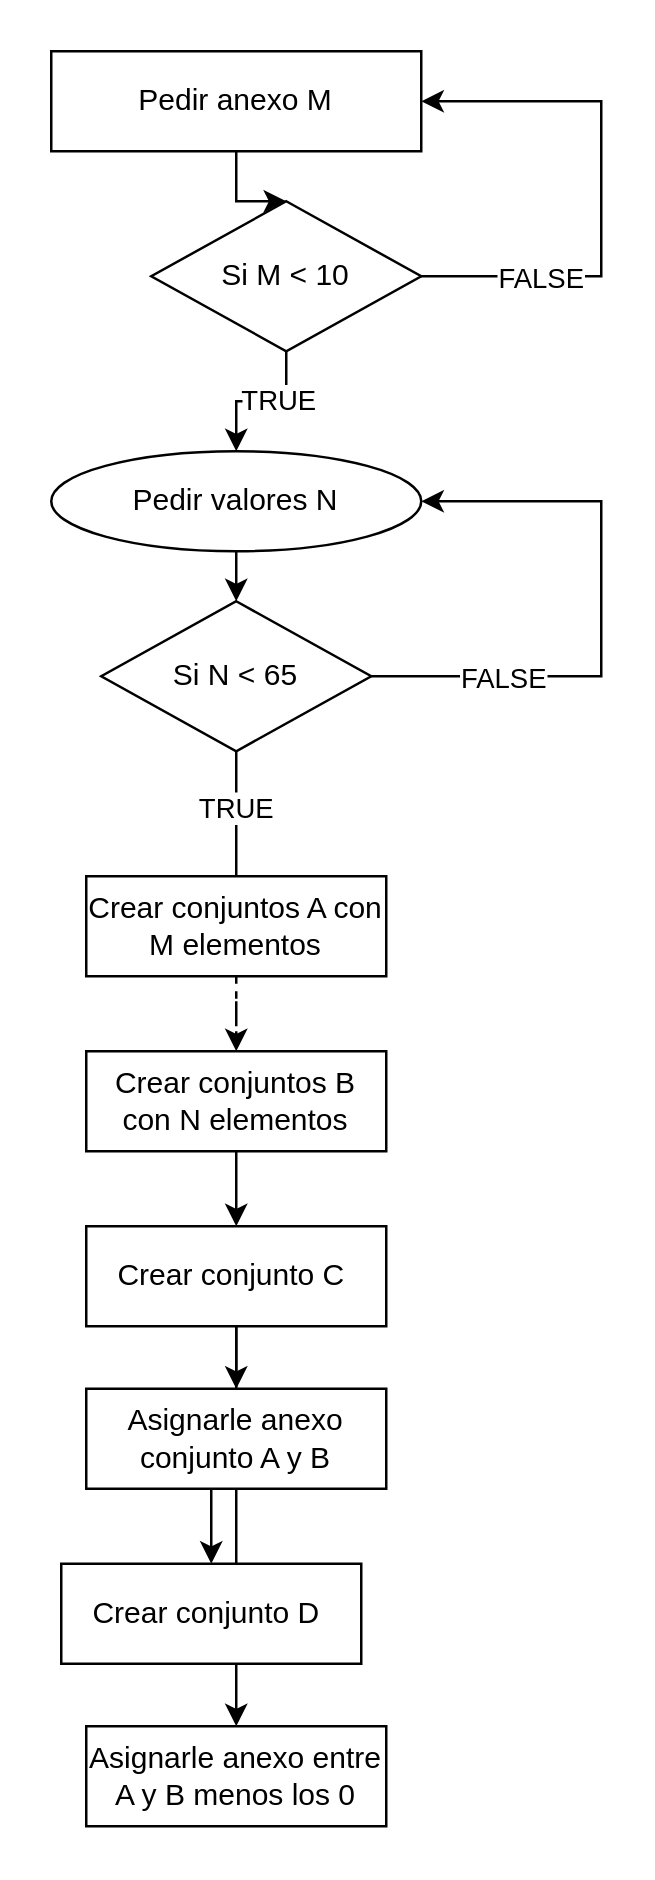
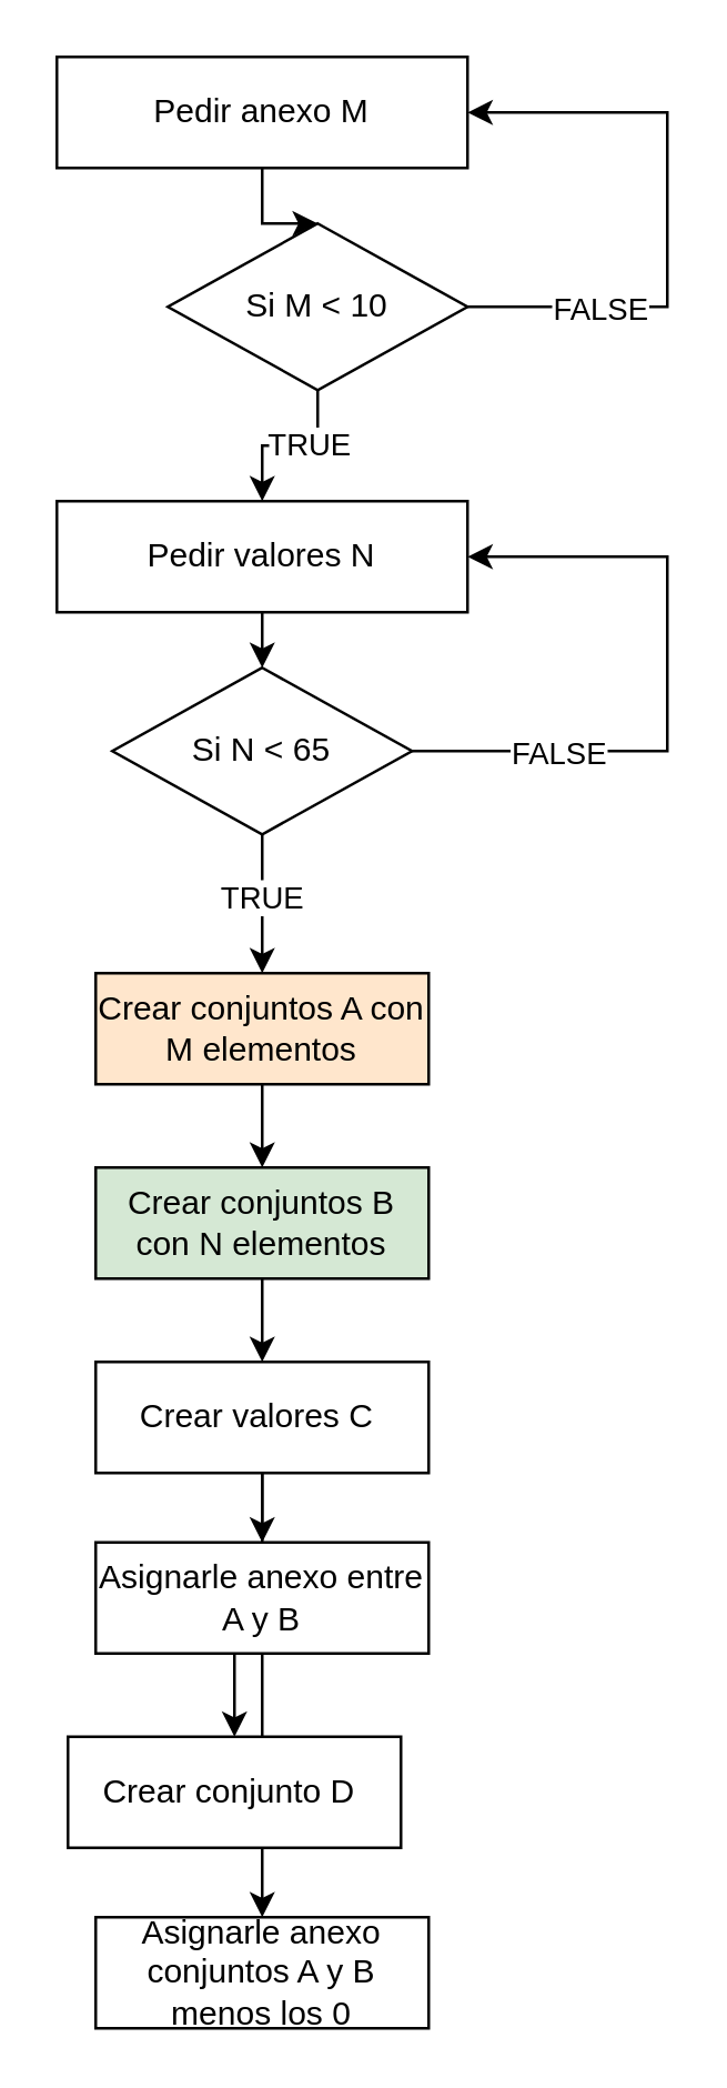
  <mxCell id="0" />
  <mxCell id="1" parent="0" />
  <mxCell id="2" value="" style="edgeStyle=orthogonalEdgeStyle;rounded=0;orthogonalLoop=1;jettySize=auto;html=1;" edge="1" parent="1" source="3" target="8"><mxGeometry relative="1" as="geometry" /></mxCell>
  <mxCell id="3" value="Pedir anexo M" style="whiteSpace=wrap;html=1;" vertex="1" parent="1"><mxGeometry x="20" y="20" width="148" height="40" as="geometry" /></mxCell>
  <mxCell id="4" style="edgeStyle=orthogonalEdgeStyle;rounded=0;orthogonalLoop=1;jettySize=auto;html=1;entryX=1;entryY=0.5;entryDx=0;entryDy=0;" edge="1" parent="1" source="8" target="3"><mxGeometry relative="1" as="geometry"><mxPoint x="240" y="40" as="targetPoint" /><Array as="points"><mxPoint x="240" y="110" /><mxPoint x="240" y="40" /></Array></mxGeometry></mxCell>
  <mxCell id="5" value="FALSE" style="edgeLabel;html=1;align=center;verticalAlign=middle;resizable=0;points=[];" vertex="1" connectable="0" parent="4"><mxGeometry x="-0.558" y="-4" relative="1" as="geometry"><mxPoint y="-4" as="offset" /></mxGeometry></mxCell>
  <mxCell id="6" style="edgeStyle=orthogonalEdgeStyle;rounded=0;orthogonalLoop=1;jettySize=auto;html=1;exitX=0.5;exitY=1;exitDx=0;exitDy=0;entryX=0.5;entryY=0;entryDx=0;entryDy=0;" edge="1" parent="1" source="8" target="10"><mxGeometry relative="1" as="geometry" /></mxCell>
  <mxCell id="7" value="TRUE" style="edgeLabel;html=1;align=center;verticalAlign=middle;resizable=0;points=[];" vertex="1" connectable="0" parent="6"><mxGeometry x="-0.2" y="-1" relative="1" as="geometry"><mxPoint as="offset" /></mxGeometry></mxCell>
  <mxCell id="8" value="Si M &amp;lt; 10" style="rhombus;whiteSpace=wrap;html=1;" vertex="1" parent="1"><mxGeometry x="60" y="80" width="108" height="60" as="geometry" /></mxCell>
  <mxCell id="9" style="edgeStyle=orthogonalEdgeStyle;rounded=0;orthogonalLoop=1;jettySize=auto;html=1;exitX=0.5;exitY=1;exitDx=0;exitDy=0;entryX=0.5;entryY=0;entryDx=0;entryDy=0;" edge="1" parent="1" source="10" target="15"><mxGeometry relative="1" as="geometry" /></mxCell>
- <mxCell id="10" value="Pedir valores N" style="ellipse;whiteSpace=wrap;html=1;" vertex="1" parent="1"><mxGeometry x="20" y="180" width="148" height="40" as="geometry" /></mxCell>
+ <mxCell id="10" value="Pedir valores N" style="whiteSpace=wrap;html=1;" vertex="1" parent="1"><mxGeometry x="20" y="180" width="148" height="40" as="geometry" /></mxCell>
  <mxCell id="11" style="edgeStyle=orthogonalEdgeStyle;rounded=0;orthogonalLoop=1;jettySize=auto;html=1;exitX=1;exitY=0.5;exitDx=0;exitDy=0;entryX=1;entryY=0.5;entryDx=0;entryDy=0;" edge="1" parent="1" source="15" target="10"><mxGeometry relative="1" as="geometry"><Array as="points"><mxPoint x="240" y="270" /><mxPoint x="240" y="200" /></Array></mxGeometry></mxCell>
  <mxCell id="12" value="FALSE" style="edgeLabel;html=1;align=center;verticalAlign=middle;resizable=0;points=[];" vertex="1" connectable="0" parent="11"><mxGeometry x="-0.615" y="2" relative="1" as="geometry"><mxPoint x="7" y="2" as="offset" /></mxGeometry></mxCell>
- <mxCell id="13" style="edgeStyle=orthogonalEdgeStyle;rounded=0;orthogonalLoop=1;jettySize=auto;html=1;exitX=0.5;exitY=1;exitDx=0;exitDy=0;entryX=0.5;entryY=0;entryDx=0;entryDy=0;endArrow=none;" edge="1" parent="1" source="15" target="17"><mxGeometry relative="1" as="geometry"><mxPoint x="93.833" y="340" as="targetPoint" /></mxGeometry></mxCell>
+ <mxCell id="13" style="edgeStyle=orthogonalEdgeStyle;rounded=0;orthogonalLoop=1;jettySize=auto;html=1;exitX=0.5;exitY=1;exitDx=0;exitDy=0;entryX=0.5;entryY=0;entryDx=0;entryDy=0;" edge="1" parent="1" source="15" target="17"><mxGeometry relative="1" as="geometry"><mxPoint x="93.833" y="340" as="targetPoint" /></mxGeometry></mxCell>
  <mxCell id="14" value="TRUE" style="edgeLabel;html=1;align=center;verticalAlign=middle;resizable=0;points=[];" vertex="1" connectable="0" parent="13"><mxGeometry x="-0.12" y="-1" relative="1" as="geometry"><mxPoint as="offset" /></mxGeometry></mxCell>
  <mxCell id="15" value="Si N &amp;lt; 65" style="rhombus;whiteSpace=wrap;html=1;" vertex="1" parent="1"><mxGeometry x="40" y="240" width="108" height="60" as="geometry" /></mxCell>
- <mxCell id="16" value="" style="edgeStyle=orthogonalEdgeStyle;rounded=0;orthogonalLoop=1;jettySize=auto;html=1;dashed=1;" edge="1" parent="1" source="17" target="19"><mxGeometry relative="1" as="geometry" /></mxCell>
- <mxCell id="17" value="Crear conjuntos A con M elementos" style="rounded=0;whiteSpace=wrap;html=1;" vertex="1" parent="1"><mxGeometry x="34" y="350" width="120" height="40" as="geometry" /></mxCell>
+ <mxCell id="16" value="" style="edgeStyle=orthogonalEdgeStyle;rounded=0;orthogonalLoop=1;jettySize=auto;html=1;" edge="1" parent="1" source="17" target="19"><mxGeometry relative="1" as="geometry" /></mxCell>
+ <mxCell id="17" value="Crear conjuntos A con M elementos" style="rounded=0;whiteSpace=wrap;html=1;fillColor=#ffe6cc;" vertex="1" parent="1"><mxGeometry x="34" y="350" width="120" height="40" as="geometry" /></mxCell>
  <mxCell id="18" value="" style="edgeStyle=orthogonalEdgeStyle;rounded=0;orthogonalLoop=1;jettySize=auto;html=1;" edge="1" parent="1" source="19" target="22"><mxGeometry relative="1" as="geometry" /></mxCell>
- <mxCell id="19" value="Crear conjuntos B con N elementos" style="rounded=0;whiteSpace=wrap;html=1;" vertex="1" parent="1"><mxGeometry x="34" y="420" width="120" height="40" as="geometry" /></mxCell>
+ <mxCell id="19" value="Crear conjuntos B con N elementos" style="rounded=0;whiteSpace=wrap;html=1;fillColor=#d5e8d4;" vertex="1" parent="1"><mxGeometry x="34" y="420" width="120" height="40" as="geometry" /></mxCell>
  <mxCell id="20" value="" style="edgeStyle=orthogonalEdgeStyle;rounded=0;orthogonalLoop=1;jettySize=auto;html=1;" edge="1" parent="1" source="22" target="24"><mxGeometry relative="1" as="geometry" /></mxCell>
  <mxCell id="21" value="" style="edgeStyle=orthogonalEdgeStyle;rounded=0;orthogonalLoop=1;jettySize=auto;html=1;" edge="1" parent="1" source="22" target="25"><mxGeometry relative="1" as="geometry" /></mxCell>
- <mxCell id="22" value="Crear conjunto C&amp;nbsp;" style="rounded=0;whiteSpace=wrap;html=1;" vertex="1" parent="1"><mxGeometry x="34" y="490" width="120" height="40" as="geometry" /></mxCell>
+ <mxCell id="22" value="Crear valores C&amp;nbsp;" style="rounded=0;whiteSpace=wrap;html=1;" vertex="1" parent="1"><mxGeometry x="34" y="490" width="120" height="40" as="geometry" /></mxCell>
  <mxCell id="23" value="" style="edgeStyle=orthogonalEdgeStyle;rounded=0;orthogonalLoop=1;jettySize=auto;html=1;" edge="1" parent="1" source="24" target="26"><mxGeometry relative="1" as="geometry" /></mxCell>
- <mxCell id="24" value="Asignarle anexo conjunto A y B" style="rounded=0;whiteSpace=wrap;html=1;" vertex="1" parent="1"><mxGeometry x="34" y="555" width="120" height="40" as="geometry" /></mxCell>
+ <mxCell id="24" value="Asignarle anexo entre A y B" style="rounded=0;whiteSpace=wrap;html=1;" vertex="1" parent="1"><mxGeometry x="34" y="555" width="120" height="40" as="geometry" /></mxCell>
  <mxCell id="25" value="Crear conjunto D&amp;nbsp;" style="rounded=0;whiteSpace=wrap;html=1;" vertex="1" parent="1"><mxGeometry x="24" y="625" width="120" height="40" as="geometry" /></mxCell>
- <mxCell id="26" value="Asignarle anexo entre A y B menos los 0" style="rounded=0;whiteSpace=wrap;html=1;" vertex="1" parent="1"><mxGeometry x="34" y="690" width="120" height="40" as="geometry" /></mxCell>
+ <mxCell id="26" value="Asignarle anexo conjuntos A y B menos los 0" style="rounded=0;whiteSpace=wrap;html=1;" vertex="1" parent="1"><mxGeometry x="34" y="690" width="120" height="40" as="geometry" /></mxCell>
